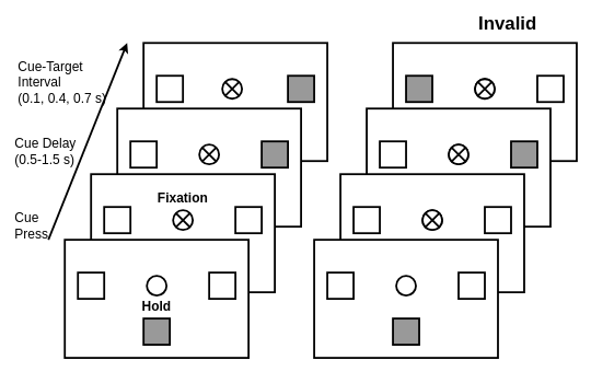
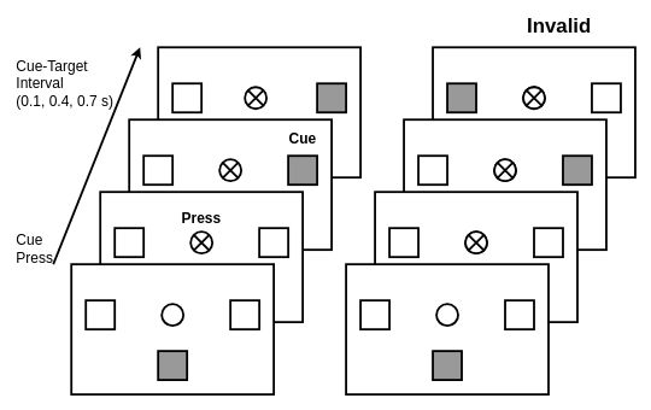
  <mxCell id="0" />
  <mxCell id="1" parent="0" />
  <mxCell id="2" value="" style="rounded=0;whiteSpace=wrap;html=1;fillColor=default;strokeWidth=3;" parent="1" vertex="1"><mxGeometry x="218" y="65" width="280" height="180" as="geometry" /></mxCell>
  <mxCell id="3" value="" style="whiteSpace=wrap;html=1;aspect=fixed;strokeWidth=3;fillColor=#999999;" parent="1" vertex="1"><mxGeometry x="438" y="115" width="40" height="40" as="geometry" /></mxCell>
  <mxCell id="4" value="" style="whiteSpace=wrap;html=1;aspect=fixed;strokeWidth=3;" parent="1" vertex="1"><mxGeometry x="238" y="115" width="40" height="40" as="geometry" /></mxCell>
  <mxCell id="5" value="" style="whiteSpace=wrap;html=1;aspect=fixed;strokeWidth=3;" parent="1" vertex="1"><mxGeometry x="338" y="185" width="40" height="40" as="geometry" /></mxCell>
  <mxCell id="6" value="" style="rounded=0;whiteSpace=wrap;html=1;fillColor=default;strokeWidth=3;" parent="1" vertex="1"><mxGeometry x="178" y="165" width="280" height="180" as="geometry" /></mxCell>
  <mxCell id="7" value="" style="whiteSpace=wrap;html=1;aspect=fixed;strokeWidth=3;fillColor=#999999;" parent="1" vertex="1"><mxGeometry x="398" y="215" width="40" height="40" as="geometry" /></mxCell>
  <mxCell id="8" value="" style="whiteSpace=wrap;html=1;aspect=fixed;strokeWidth=3;" parent="1" vertex="1"><mxGeometry x="198" y="215" width="40" height="40" as="geometry" /></mxCell>
  <mxCell id="9" value="" style="whiteSpace=wrap;html=1;aspect=fixed;strokeWidth=3;" parent="1" vertex="1"><mxGeometry x="298" y="285" width="40" height="40" as="geometry" /></mxCell>
  <mxCell id="10" value="" style="rounded=0;whiteSpace=wrap;html=1;fillColor=default;strokeWidth=3;" parent="1" vertex="1"><mxGeometry x="138" y="265" width="280" height="180" as="geometry" /></mxCell>
  <mxCell id="11" value="" style="whiteSpace=wrap;html=1;aspect=fixed;strokeWidth=3;" parent="1" vertex="1"><mxGeometry x="358" y="315" width="40" height="40" as="geometry" /></mxCell>
  <mxCell id="12" value="" style="whiteSpace=wrap;html=1;aspect=fixed;strokeWidth=3;" parent="1" vertex="1"><mxGeometry x="158" y="315" width="40" height="40" as="geometry" /></mxCell>
  <mxCell id="13" value="" style="whiteSpace=wrap;html=1;aspect=fixed;strokeWidth=3;" parent="1" vertex="1"><mxGeometry x="258" y="385" width="40" height="40" as="geometry" /></mxCell>
  <mxCell id="14" value="" style="rounded=0;whiteSpace=wrap;html=1;fillColor=default;strokeWidth=3;" parent="1" vertex="1"><mxGeometry x="98" y="365" width="280" height="180" as="geometry" /></mxCell>
  <mxCell id="15" value="" style="whiteSpace=wrap;html=1;aspect=fixed;strokeWidth=3;" parent="1" vertex="1"><mxGeometry x="318" y="415" width="40" height="40" as="geometry" /></mxCell>
  <mxCell id="16" value="" style="whiteSpace=wrap;html=1;aspect=fixed;strokeWidth=3;" parent="1" vertex="1"><mxGeometry x="118" y="415" width="40" height="40" as="geometry" /></mxCell>
  <mxCell id="17" value="" style="ellipse;whiteSpace=wrap;html=1;aspect=fixed;strokeWidth=3;" parent="1" vertex="1"><mxGeometry x="223" y="420" width="30" height="30" as="geometry" /></mxCell>
  <mxCell id="18" value="" style="whiteSpace=wrap;html=1;aspect=fixed;fillColor=#999999;strokeWidth=3;" parent="1" vertex="1"><mxGeometry x="218" y="485" width="40" height="40" as="geometry" /></mxCell>
  <mxCell id="19" value="" style="rounded=0;whiteSpace=wrap;html=1;fillColor=default;strokeWidth=3;" parent="1" vertex="1"><mxGeometry x="598" y="65" width="280" height="180" as="geometry" /></mxCell>
  <mxCell id="20" value="" style="whiteSpace=wrap;html=1;aspect=fixed;strokeWidth=3;" parent="1" vertex="1"><mxGeometry x="818" y="115" width="40" height="40" as="geometry" /></mxCell>
  <mxCell id="21" value="" style="whiteSpace=wrap;html=1;aspect=fixed;strokeWidth=3;fillColor=#999999;" parent="1" vertex="1"><mxGeometry x="618" y="115" width="40" height="40" as="geometry" /></mxCell>
  <mxCell id="22" value="" style="ellipse;whiteSpace=wrap;html=1;aspect=fixed;strokeWidth=3;" parent="1" vertex="1"><mxGeometry x="723" y="120" width="30" height="30" as="geometry" /></mxCell>
  <mxCell id="23" value="" style="whiteSpace=wrap;html=1;aspect=fixed;strokeWidth=3;" parent="1" vertex="1"><mxGeometry x="718" y="185" width="40" height="40" as="geometry" /></mxCell>
  <mxCell id="24" value="" style="rounded=0;whiteSpace=wrap;html=1;fillColor=default;strokeWidth=3;" parent="1" vertex="1"><mxGeometry x="558" y="165" width="280" height="180" as="geometry" /></mxCell>
  <mxCell id="25" value="" style="whiteSpace=wrap;html=1;aspect=fixed;strokeWidth=3;fillColor=#999999;" parent="1" vertex="1"><mxGeometry x="778" y="215" width="40" height="40" as="geometry" /></mxCell>
  <mxCell id="26" value="" style="whiteSpace=wrap;html=1;aspect=fixed;strokeWidth=3;" parent="1" vertex="1"><mxGeometry x="578" y="215" width="40" height="40" as="geometry" /></mxCell>
  <mxCell id="27" value="" style="ellipse;whiteSpace=wrap;html=1;aspect=fixed;strokeWidth=3;" parent="1" vertex="1"><mxGeometry x="683" y="220" width="30" height="30" as="geometry" /></mxCell>
  <mxCell id="28" value="" style="whiteSpace=wrap;html=1;aspect=fixed;strokeWidth=3;" parent="1" vertex="1"><mxGeometry x="678" y="285" width="40" height="40" as="geometry" /></mxCell>
  <mxCell id="29" value="" style="rounded=0;whiteSpace=wrap;html=1;fillColor=default;strokeWidth=3;" parent="1" vertex="1"><mxGeometry x="518" y="265" width="280" height="180" as="geometry" /></mxCell>
  <mxCell id="30" value="" style="whiteSpace=wrap;html=1;aspect=fixed;strokeWidth=3;" parent="1" vertex="1"><mxGeometry x="738" y="315" width="40" height="40" as="geometry" /></mxCell>
  <mxCell id="31" value="" style="whiteSpace=wrap;html=1;aspect=fixed;strokeWidth=3;" parent="1" vertex="1"><mxGeometry x="538" y="315" width="40" height="40" as="geometry" /></mxCell>
  <mxCell id="32" value="" style="ellipse;whiteSpace=wrap;html=1;aspect=fixed;strokeWidth=3;" parent="1" vertex="1"><mxGeometry x="643" y="320" width="30" height="30" as="geometry" /></mxCell>
  <mxCell id="33" value="" style="whiteSpace=wrap;html=1;aspect=fixed;strokeWidth=3;" parent="1" vertex="1"><mxGeometry x="638" y="385" width="40" height="40" as="geometry" /></mxCell>
  <mxCell id="34" value="" style="rounded=0;whiteSpace=wrap;html=1;fillColor=default;strokeWidth=3;" parent="1" vertex="1"><mxGeometry x="478" y="365" width="280" height="180" as="geometry" /></mxCell>
  <mxCell id="35" value="" style="whiteSpace=wrap;html=1;aspect=fixed;strokeWidth=3;" parent="1" vertex="1"><mxGeometry x="698" y="415" width="40" height="40" as="geometry" /></mxCell>
  <mxCell id="36" value="" style="whiteSpace=wrap;html=1;aspect=fixed;strokeWidth=3;" parent="1" vertex="1"><mxGeometry x="498" y="415" width="40" height="40" as="geometry" /></mxCell>
  <mxCell id="37" value="" style="ellipse;whiteSpace=wrap;html=1;aspect=fixed;strokeWidth=3;" parent="1" vertex="1"><mxGeometry x="603" y="420" width="30" height="30" as="geometry" /></mxCell>
  <mxCell id="38" value="" style="whiteSpace=wrap;html=1;aspect=fixed;strokeWidth=3;fillColor=#999999;" parent="1" vertex="1"><mxGeometry x="598" y="485" width="40" height="40" as="geometry" /></mxCell>
  <mxCell id="39" value="" style="endArrow=classic;html=1;rounded=0;strokeWidth=3;entryX=0;entryY=0;entryDx=0;entryDy=0;exitX=0;exitY=0;exitDx=0;exitDy=0;" parent="1" edge="1"><mxGeometry width="50" height="50" relative="1" as="geometry"><mxPoint x="73" y="365" as="sourcePoint" /><mxPoint x="193" y="65" as="targetPoint" /></mxGeometry></mxCell>
- <mxCell id="40" value="&lt;font style=&quot;font-size: 20px;&quot; face=&quot;Arial&quot;&gt;&lt;b&gt;Hold&lt;/b&gt;&lt;/font&gt;" style="text;html=1;align=center;verticalAlign=middle;whiteSpace=wrap;rounded=0;" parent="1" vertex="1"><mxGeometry x="208" y="450" width="60" height="30" as="geometry" /></mxCell>
- <mxCell id="41" value="&lt;font style=&quot;font-size: 20px;&quot; face=&quot;Arial&quot;&gt;&lt;b&gt;Fixation&lt;/b&gt;&lt;/font&gt;" style="text;html=1;align=center;verticalAlign=middle;whiteSpace=wrap;rounded=0;" parent="1" vertex="1"><mxGeometry x="228" y="285" width="100" height="30" as="geometry" /></mxCell>
+ <mxCell id="41" value="&lt;font style=&quot;font-size: 20px;&quot; face=&quot;Arial&quot;&gt;&lt;b&gt;Press&lt;/b&gt;&lt;/font&gt;" style="text;html=1;align=center;verticalAlign=middle;whiteSpace=wrap;rounded=0;" parent="1" vertex="1"><mxGeometry x="228" y="285" width="100" height="30" as="geometry" /></mxCell>
+ <mxCell id="42" value="&lt;font style=&quot;font-size: 20px;&quot; face=&quot;Arial&quot;&gt;&lt;b&gt;Cue&lt;/b&gt;&lt;/font&gt;" style="text;html=1;align=center;verticalAlign=middle;whiteSpace=wrap;rounded=0;" parent="1" vertex="1"><mxGeometry x="388" y="175" width="60" height="30" as="geometry" /></mxCell>
  <mxCell id="43" value="" style="shape=sumEllipse;perimeter=ellipsePerimeter;whiteSpace=wrap;html=1;backgroundOutline=1;strokeWidth=3;" parent="1" vertex="1"><mxGeometry x="263" y="320" width="30" height="30" as="geometry" /></mxCell>
  <mxCell id="44" value="" style="shape=sumEllipse;perimeter=ellipsePerimeter;whiteSpace=wrap;html=1;backgroundOutline=1;strokeWidth=3;" parent="1" vertex="1"><mxGeometry x="303" y="220" width="30" height="30" as="geometry" /></mxCell>
  <mxCell id="45" value="" style="shape=sumEllipse;perimeter=ellipsePerimeter;whiteSpace=wrap;html=1;backgroundOutline=1;strokeWidth=3;" parent="1" vertex="1"><mxGeometry x="338" y="120" width="30" height="30" as="geometry" /></mxCell>
  <mxCell id="46" value="" style="shape=sumEllipse;perimeter=ellipsePerimeter;whiteSpace=wrap;html=1;backgroundOutline=1;strokeWidth=3;" parent="1" vertex="1"><mxGeometry x="643" y="320" width="30" height="30" as="geometry" /></mxCell>
  <mxCell id="47" value="" style="shape=sumEllipse;perimeter=ellipsePerimeter;whiteSpace=wrap;html=1;backgroundOutline=1;strokeWidth=3;" parent="1" vertex="1"><mxGeometry x="683" y="220" width="30" height="30" as="geometry" /></mxCell>
  <mxCell id="48" value="" style="shape=sumEllipse;perimeter=ellipsePerimeter;whiteSpace=wrap;html=1;backgroundOutline=1;strokeWidth=3;" parent="1" vertex="1"><mxGeometry x="723" y="120" width="30" height="30" as="geometry" /></mxCell>
  <mxCell id="49" value="&lt;div align=&quot;left&quot;&gt;&lt;font style=&quot;font-size: 20px;&quot;&gt;Cue Press&lt;/font&gt;&lt;/div&gt;" style="text;html=1;align=left;verticalAlign=middle;whiteSpace=wrap;rounded=0;" parent="1" vertex="1"><mxGeometry x="20" y="320" width="70" height="45" as="geometry" /></mxCell>
- <mxCell id="50" value="&lt;div align=&quot;left&quot; style=&quot;font-size: 19px;&quot;&gt;&lt;font style=&quot;font-size: 20px;&quot;&gt;Cue Delay&lt;/font&gt;&lt;/div&gt;&lt;div align=&quot;left&quot; style=&quot;font-size: 19px;&quot;&gt;&lt;font style=&quot;font-size: 20px;&quot;&gt;(0.5-1.5 s)&lt;br&gt;&lt;/font&gt;&lt;/div&gt;" style="text;html=1;align=left;verticalAlign=middle;whiteSpace=wrap;rounded=0;" parent="1" vertex="1"><mxGeometry x="20" y="205" width="110" height="50" as="geometry" /></mxCell>
- <mxCell id="51" value="&lt;div align=&quot;left&quot; style=&quot;font-size: 17px;&quot;&gt;&lt;font style=&quot;font-size: 20px;&quot;&gt;Cue-Target Interval&lt;/font&gt;&lt;/div&gt;&lt;div align=&quot;left&quot; style=&quot;font-size: 17px;&quot;&gt;&lt;font style=&quot;font-size: 20px;&quot;&gt;(0.1, 0.4, 0.7 s)&lt;br&gt;&lt;/font&gt;&lt;/div&gt;" style="text;html=1;align=left;verticalAlign=middle;whiteSpace=wrap;rounded=0;" parent="1" vertex="1"><mxGeometry x="25" y="95" width="140" height="60" as="geometry" /></mxCell>
+ <mxCell id="51" value="&lt;div align=&quot;left&quot; style=&quot;font-size: 17px;&quot;&gt;&lt;font style=&quot;font-size: 20px;&quot;&gt;Cue-Target Interval&lt;/font&gt;&lt;/div&gt;&lt;div align=&quot;left&quot; style=&quot;font-size: 17px;&quot;&gt;&lt;font style=&quot;font-size: 20px;&quot;&gt;(0.1, 0.4, 0.7 s)&lt;br&gt;&lt;/font&gt;&lt;/div&gt;" style="text;html=1;align=left;verticalAlign=middle;whiteSpace=wrap;rounded=0;" parent="1" vertex="1"><mxGeometry x="20" width="140" height="60" as="geometry" y="85" /></mxCell>
  <mxCell id="52" value="&lt;font size=&quot;1&quot; face=&quot;Arial&quot;&gt;&lt;b style=&quot;font-size: 28px;&quot;&gt;Invalid&lt;/b&gt;&lt;/font&gt;" style="text;html=1;align=center;verticalAlign=middle;whiteSpace=wrap;rounded=0;" parent="1" vertex="1"><mxGeometry x="733" y="20" width="80" height="30" as="geometry" /></mxCell>
